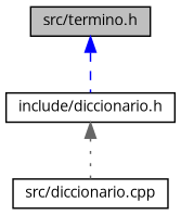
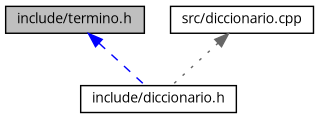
  digraph {
    fontname="Open Sans"
    node [color=black fillcolor=white fontname="Open Sans" fontsize=10 shape=record style=filled]
    edge [dir=back fontname="Open Sans" fontsize=10 labelfontname=Helvetica labelfontsize=10]
-   n1 [fillcolor=grey75 fontcolor=black height=0.2 label="src/termino.h" width=0.4]
+   n1 [fillcolor=grey75 fontcolor=black height=0.2 label="include/termino.h" width=0.4]
    n2 [height=0.2 label="include/diccionario.h" width=0.4]
    n3 [height=0.2 label="src/diccionario.cpp" width=0.4]
    n1 -> n2 [color=blue style=dashed]
-   n2 -> n3 [color=gray40 style=dotted]
+   n3 -> n2 [color=gray40 style=dotted]
  }
